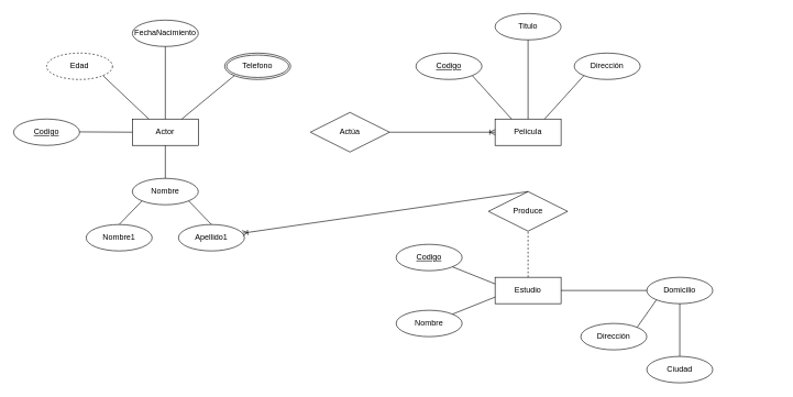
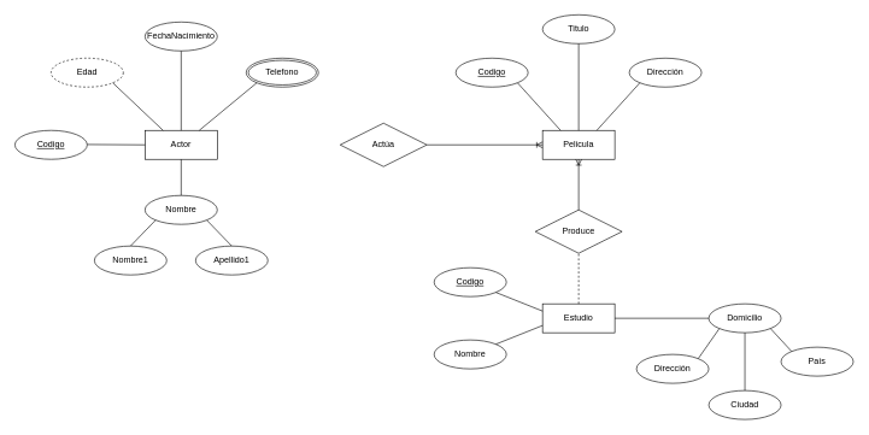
  <mxCell id="0" />
  <mxCell id="1" parent="0" />
  <mxCell id="2" value="Actor" style="whiteSpace=wrap;html=1;align=center;" vertex="1" parent="1"><mxGeometry x="200" y="180" width="100" height="40" as="geometry" /></mxCell>
  <mxCell id="3" value="Pelicula" style="whiteSpace=wrap;html=1;align=center;" vertex="1" parent="1"><mxGeometry x="750" y="180" width="100" height="40" as="geometry" /></mxCell>
  <mxCell id="4" value="Estudio" style="whiteSpace=wrap;html=1;align=center;" vertex="1" parent="1"><mxGeometry x="750" y="420" width="100" height="40" as="geometry" /></mxCell>
  <mxCell id="5" value="Produce" style="shape=rhombus;perimeter=rhombusPerimeter;whiteSpace=wrap;html=1;align=center;" vertex="1" parent="1"><mxGeometry x="740" y="290" width="120" height="60" as="geometry" /></mxCell>
  <mxCell id="6" value="Actúa" style="shape=rhombus;perimeter=rhombusPerimeter;whiteSpace=wrap;html=1;align=center;" vertex="1" parent="1"><mxGeometry x="470" y="170" width="120" height="60" as="geometry" /></mxCell>
  <mxCell id="7" value="Apellido1" style="ellipse;whiteSpace=wrap;html=1;align=center;" vertex="1" parent="1"><mxGeometry x="270" y="340" width="100" height="40" as="geometry" /></mxCell>
  <mxCell id="8" value="Nombre1" style="ellipse;whiteSpace=wrap;html=1;align=center;" vertex="1" parent="1"><mxGeometry x="130" y="340" width="100" height="40" as="geometry" /></mxCell>
  <mxCell id="9" value="Nombre" style="ellipse;whiteSpace=wrap;html=1;align=center;" vertex="1" parent="1"><mxGeometry x="200" y="270" width="100" height="40" as="geometry" /></mxCell>
  <mxCell id="10" value="Codigo" style="ellipse;whiteSpace=wrap;html=1;align=center;fontStyle=4;" vertex="1" parent="1"><mxGeometry x="20" y="180" width="100" height="40" as="geometry" /></mxCell>
  <mxCell id="11" value="Edad" style="ellipse;whiteSpace=wrap;html=1;align=center;dashed=1;" vertex="1" parent="1"><mxGeometry x="70" y="80" width="100" height="40" as="geometry" /></mxCell>
  <mxCell id="12" value="FechaNacimiento" style="ellipse;whiteSpace=wrap;html=1;align=center;" vertex="1" parent="1"><mxGeometry x="200" y="30" width="100" height="40" as="geometry" /></mxCell>
  <mxCell id="13" value="Telefono" style="ellipse;shape=doubleEllipse;margin=3;whiteSpace=wrap;html=1;align=center;" vertex="1" parent="1"><mxGeometry x="340" y="80" width="100" height="40" as="geometry" /></mxCell>
  <mxCell id="14" value="Codigo" style="ellipse;whiteSpace=wrap;html=1;align=center;fontStyle=4;" vertex="1" parent="1"><mxGeometry x="600" y="370" width="100" height="40" as="geometry" /></mxCell>
  <mxCell id="15" value="Codigo" style="ellipse;whiteSpace=wrap;html=1;align=center;fontStyle=4;" vertex="1" parent="1"><mxGeometry x="630" y="80" width="100" height="40" as="geometry" /></mxCell>
+ <mxCell id="16" value="País" style="ellipse;whiteSpace=wrap;html=1;align=center;" vertex="1" parent="1"><mxGeometry x="1080" y="480" width="100" height="40" as="geometry" /></mxCell>
  <mxCell id="17" value="Ciudad" style="ellipse;whiteSpace=wrap;html=1;align=center;" vertex="1" parent="1"><mxGeometry x="980" y="540" width="100" height="40" as="geometry" /></mxCell>
  <mxCell id="18" value="Dirección" style="ellipse;whiteSpace=wrap;html=1;align=center;" vertex="1" parent="1"><mxGeometry x="880" y="490" width="100" height="40" as="geometry" /></mxCell>
  <mxCell id="19" value="Domicilio" style="ellipse;whiteSpace=wrap;html=1;align=center;" vertex="1" parent="1"><mxGeometry x="980" y="420" width="100" height="40" as="geometry" /></mxCell>
  <mxCell id="20" value="Nombre" style="ellipse;whiteSpace=wrap;html=1;align=center;" vertex="1" parent="1"><mxGeometry x="600" y="470" width="100" height="40" as="geometry" /></mxCell>
  <mxCell id="21" value="Dirección" style="ellipse;whiteSpace=wrap;html=1;align=center;" vertex="1" parent="1"><mxGeometry x="870" y="80" width="100" height="40" as="geometry" /></mxCell>
  <mxCell id="22" value="Titulo" style="ellipse;whiteSpace=wrap;html=1;align=center;" vertex="1" parent="1"><mxGeometry x="750" y="20" width="100" height="40" as="geometry" /></mxCell>
  <mxCell id="23" value="" style="endArrow=none;html=1;rounded=0;" edge="1" parent="1"><mxGeometry relative="1" as="geometry"><mxPoint x="120" y="199.5" as="sourcePoint" /><mxPoint x="200" y="200" as="targetPoint" /></mxGeometry></mxCell>
  <mxCell id="24" value="" style="endArrow=none;html=1;rounded=0;exitX=1;exitY=1;exitDx=0;exitDy=0;entryX=0.25;entryY=0;entryDx=0;entryDy=0;" edge="1" parent="1" source="11" target="2"><mxGeometry relative="1" as="geometry"><mxPoint x="250" y="190" as="sourcePoint" /><mxPoint x="410" y="190" as="targetPoint" /></mxGeometry></mxCell>
  <mxCell id="25" value="" style="endArrow=none;html=1;rounded=0;exitX=0.5;exitY=1;exitDx=0;exitDy=0;entryX=0.5;entryY=0;entryDx=0;entryDy=0;" edge="1" parent="1" source="12" target="2"><mxGeometry relative="1" as="geometry"><mxPoint x="250" y="190" as="sourcePoint" /><mxPoint x="410" y="190" as="targetPoint" /></mxGeometry></mxCell>
  <mxCell id="26" value="" style="endArrow=none;html=1;rounded=0;exitX=0.75;exitY=0;exitDx=0;exitDy=0;entryX=0;entryY=1;entryDx=0;entryDy=0;" edge="1" parent="1" source="2" target="13"><mxGeometry relative="1" as="geometry"><mxPoint x="250" y="190" as="sourcePoint" /><mxPoint x="410" y="190" as="targetPoint" /></mxGeometry></mxCell>
  <mxCell id="27" value="" style="endArrow=none;html=1;rounded=0;exitX=0.5;exitY=1;exitDx=0;exitDy=0;entryX=0.5;entryY=0;entryDx=0;entryDy=0;" edge="1" parent="1" source="2" target="9"><mxGeometry relative="1" as="geometry"><mxPoint x="250" y="190" as="sourcePoint" /><mxPoint x="410" y="190" as="targetPoint" /></mxGeometry></mxCell>
  <mxCell id="28" value="" style="endArrow=none;html=1;rounded=0;exitX=0.5;exitY=0;exitDx=0;exitDy=0;entryX=0;entryY=1;entryDx=0;entryDy=0;" edge="1" parent="1" source="8" target="9"><mxGeometry relative="1" as="geometry"><mxPoint x="250" y="190" as="sourcePoint" /><mxPoint x="410" y="190" as="targetPoint" /></mxGeometry></mxCell>
  <mxCell id="29" value="" style="endArrow=none;html=1;rounded=0;exitX=1;exitY=1;exitDx=0;exitDy=0;entryX=0.5;entryY=0;entryDx=0;entryDy=0;" edge="1" parent="1" source="9" target="7"><mxGeometry relative="1" as="geometry"><mxPoint x="250" y="190" as="sourcePoint" /><mxPoint x="410" y="190" as="targetPoint" /></mxGeometry></mxCell>
  <mxCell id="30" value="" style="fontSize=12;html=1;endArrow=ERoneToMany;rounded=0;exitX=1;exitY=0.5;exitDx=0;exitDy=0;entryX=0;entryY=0.5;entryDx=0;entryDy=0;" edge="1" parent="1" source="6" target="3"><mxGeometry width="100" height="100" relative="1" as="geometry"><mxPoint x="510" y="240" as="sourcePoint" /><mxPoint x="610" y="140" as="targetPoint" /></mxGeometry></mxCell>
  <mxCell id="31" value="" style="endArrow=none;html=1;rounded=0;exitX=1;exitY=1;exitDx=0;exitDy=0;entryX=0.25;entryY=0;entryDx=0;entryDy=0;" edge="1" parent="1" source="15" target="3"><mxGeometry relative="1" as="geometry"><mxPoint x="480" y="190" as="sourcePoint" /><mxPoint x="640" y="190" as="targetPoint" /></mxGeometry></mxCell>
  <mxCell id="32" value="" style="endArrow=none;html=1;rounded=0;exitX=0.5;exitY=1;exitDx=0;exitDy=0;entryX=0.5;entryY=0;entryDx=0;entryDy=0;" edge="1" parent="1" source="22" target="3"><mxGeometry relative="1" as="geometry"><mxPoint x="480" y="190" as="sourcePoint" /><mxPoint x="640" y="190" as="targetPoint" /></mxGeometry></mxCell>
  <mxCell id="33" value="" style="endArrow=none;html=1;rounded=0;exitX=0;exitY=1;exitDx=0;exitDy=0;entryX=0.75;entryY=0;entryDx=0;entryDy=0;" edge="1" parent="1" source="21" target="3"><mxGeometry relative="1" as="geometry"><mxPoint x="480" y="190" as="sourcePoint" /><mxPoint x="640" y="190" as="targetPoint" /></mxGeometry></mxCell>
- <mxCell id="34" value="" style="fontSize=12;html=1;endArrow=ERoneToMany;rounded=0;exitX=0.5;exitY=0;exitDx=0;exitDy=0;" edge="1" parent="1" source="5" target="7"><mxGeometry width="100" height="100" relative="1" as="geometry"><mxPoint x="510" y="340" as="sourcePoint" /><mxPoint x="610" y="240" as="targetPoint" /></mxGeometry></mxCell>
+ <mxCell id="34" value="" style="fontSize=12;html=1;endArrow=ERoneToMany;rounded=0;exitX=0.5;exitY=0;exitDx=0;exitDy=0;entryX=0.5;entryY=1;entryDx=0;entryDy=0;" edge="1" parent="1" source="5" target="3"><mxGeometry width="100" height="100" relative="1" as="geometry"><mxPoint x="510" y="340" as="sourcePoint" /><mxPoint x="610" y="240" as="targetPoint" /></mxGeometry></mxCell>
  <mxCell id="35" value="" style="endArrow=none;html=1;rounded=0;exitX=0.5;exitY=0;exitDx=0;exitDy=0;entryX=0.5;entryY=1;entryDx=0;entryDy=0;dashed=1;" edge="1" parent="1" source="4" target="5"><mxGeometry relative="1" as="geometry"><mxPoint x="480" y="290" as="sourcePoint" /><mxPoint x="640" y="290" as="targetPoint" /></mxGeometry></mxCell>
  <mxCell id="36" value="" style="endArrow=none;html=1;rounded=0;exitX=1;exitY=1;exitDx=0;exitDy=0;entryX=0;entryY=0.25;entryDx=0;entryDy=0;" edge="1" parent="1" source="14" target="4"><mxGeometry relative="1" as="geometry"><mxPoint x="480" y="390" as="sourcePoint" /><mxPoint x="640" y="390" as="targetPoint" /></mxGeometry></mxCell>
  <mxCell id="37" value="" style="endArrow=none;html=1;rounded=0;entryX=1;entryY=0.5;entryDx=0;entryDy=0;exitX=0;exitY=0.5;exitDx=0;exitDy=0;" edge="1" parent="1" source="19" target="4"><mxGeometry relative="1" as="geometry"><mxPoint x="480" y="390" as="sourcePoint" /><mxPoint x="640" y="390" as="targetPoint" /></mxGeometry></mxCell>
  <mxCell id="38" value="" style="endArrow=none;html=1;rounded=0;exitX=1;exitY=0;exitDx=0;exitDy=0;entryX=0;entryY=0.75;entryDx=0;entryDy=0;" edge="1" parent="1" source="20" target="4"><mxGeometry relative="1" as="geometry"><mxPoint x="700" y="390" as="sourcePoint" /><mxPoint x="860" y="390" as="targetPoint" /></mxGeometry></mxCell>
  <mxCell id="39" value="" style="endArrow=none;html=1;rounded=0;exitX=0;exitY=1;exitDx=0;exitDy=0;entryX=1;entryY=0;entryDx=0;entryDy=0;" edge="1" parent="1" source="19" target="18"><mxGeometry relative="1" as="geometry"><mxPoint x="700" y="390" as="sourcePoint" /><mxPoint x="860" y="390" as="targetPoint" /></mxGeometry></mxCell>
  <mxCell id="40" value="" style="endArrow=none;html=1;rounded=0;entryX=0.5;entryY=1;entryDx=0;entryDy=0;exitX=0.5;exitY=0;exitDx=0;exitDy=0;" edge="1" parent="1" source="17" target="19"><mxGeometry relative="1" as="geometry"><mxPoint x="700" y="390" as="sourcePoint" /><mxPoint x="860" y="390" as="targetPoint" /></mxGeometry></mxCell>
+ <mxCell id="41" value="" style="endArrow=none;html=1;rounded=0;entryX=0;entryY=0;entryDx=0;entryDy=0;exitX=1;exitY=1;exitDx=0;exitDy=0;" edge="1" parent="1" source="19" target="16"><mxGeometry relative="1" as="geometry"><mxPoint x="700" y="390" as="sourcePoint" /><mxPoint x="860" y="390" as="targetPoint" /></mxGeometry></mxCell>
